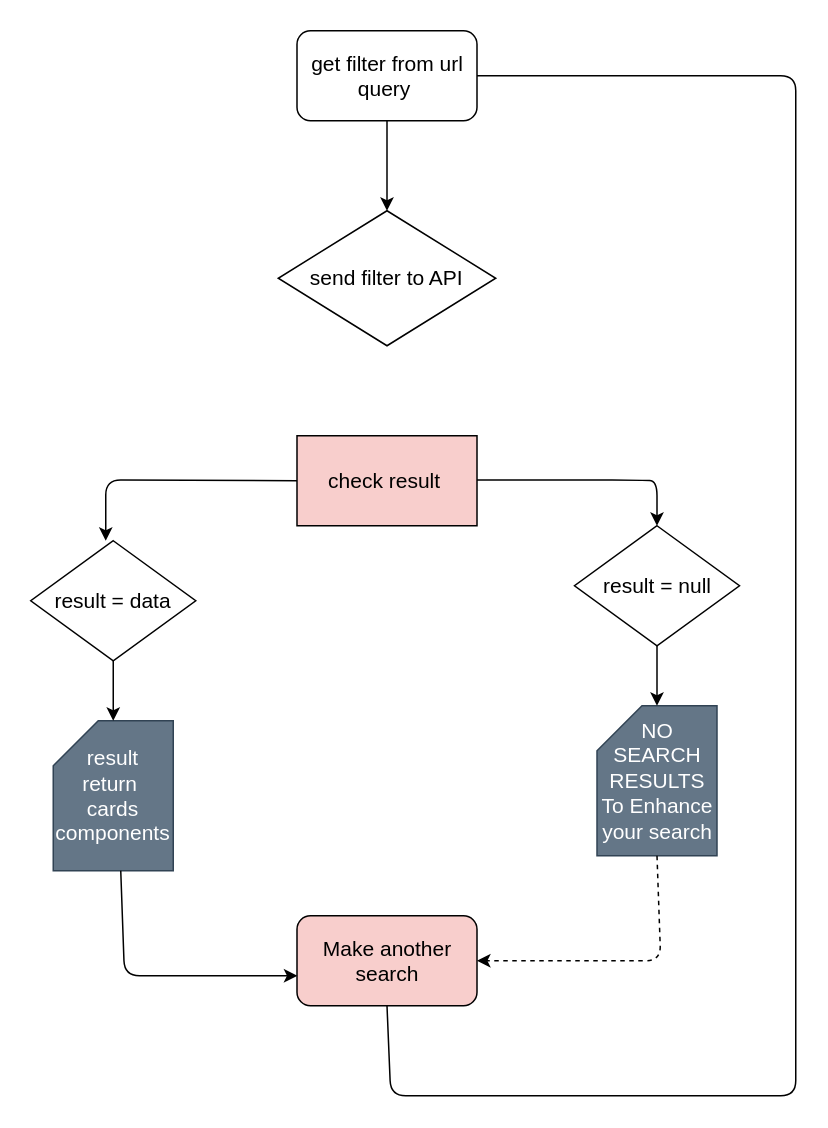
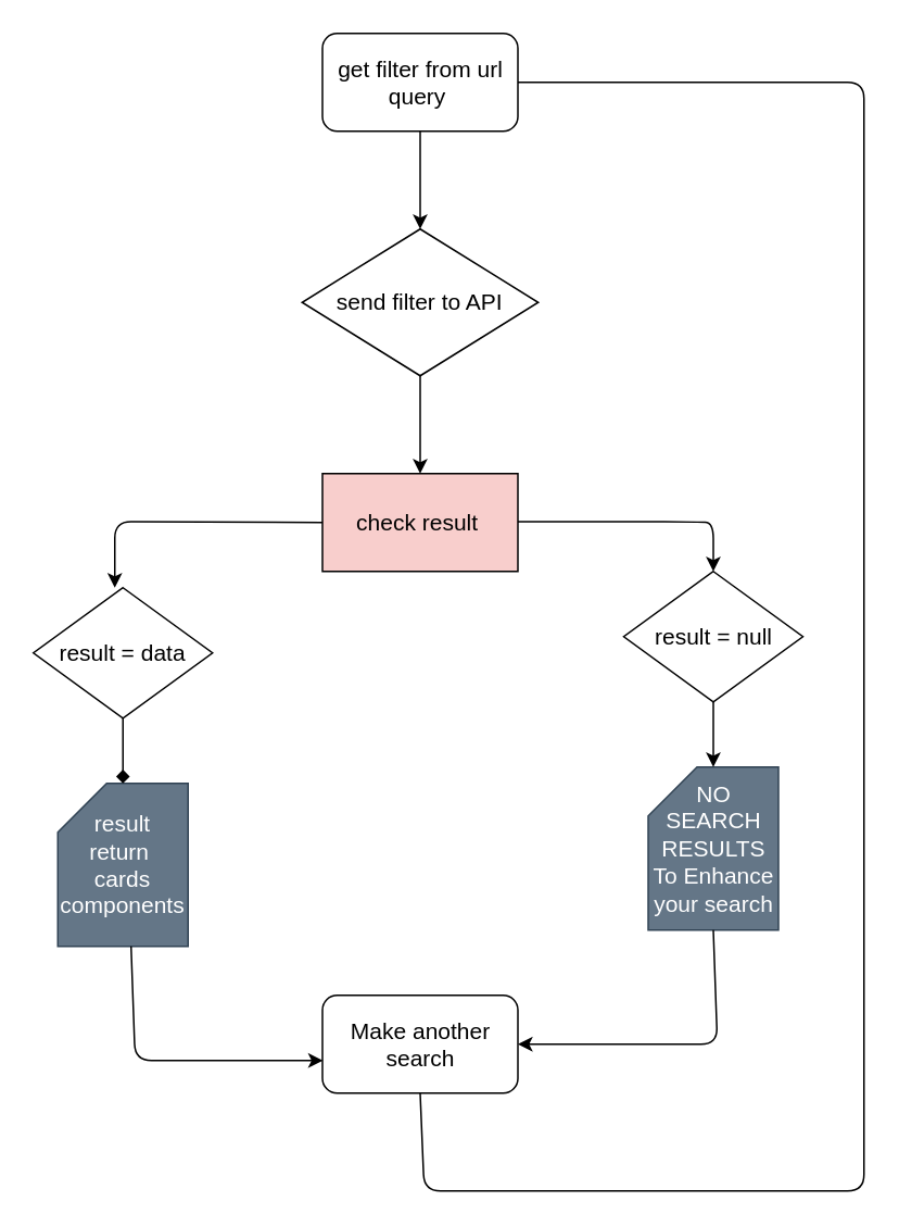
  <mxCell id="0" />
  <mxCell id="1" parent="0" />
  <mxCell id="2" value="&lt;div style=&quot;&quot;&gt;&lt;span style=&quot;font-size: 14px; background-color: initial;&quot;&gt;get filter from url query&amp;nbsp;&lt;/span&gt;&lt;/div&gt;" style="rounded=1;whiteSpace=wrap;html=1;align=center;shadow=0;" parent="1" vertex="1"><mxGeometry x="197.5" y="20" width="120" height="60" as="geometry" /></mxCell>
  <mxCell id="3" value="&lt;font style=&quot;font-size: 14px;&quot;&gt;send filter to API&lt;/font&gt;" style="rhombus;whiteSpace=wrap;html=1;shadow=0;" vertex="1" parent="1"><mxGeometry x="185" y="140" width="145" height="90" as="geometry" /></mxCell>
  <mxCell id="4" value="" style="endArrow=classic;html=1;fontSize=14;shadow=0;" edge="1" parent="1" target="3"><mxGeometry width="50" height="50" relative="1" as="geometry"><mxPoint x="257.5" y="80" as="sourcePoint" /><mxPoint x="307.5" y="30" as="targetPoint" /></mxGeometry></mxCell>
  <mxCell id="5" value="check result&amp;nbsp;" style="rounded=0;whiteSpace=wrap;html=1;fontSize=14;shadow=0;fillColor=#f8cecc;" vertex="1" parent="1"><mxGeometry x="197.5" y="290" width="120" height="60" as="geometry" /></mxCell>
+ <mxCell id="6" value="" style="endArrow=classic;html=1;fontSize=14;exitX=0.5;exitY=1;exitDx=0;exitDy=0;entryX=0.5;entryY=0;entryDx=0;entryDy=0;shadow=0;" edge="1" parent="1" source="3" target="5"><mxGeometry width="50" height="50" relative="1" as="geometry"><mxPoint x="287.5" y="290" as="sourcePoint" /><mxPoint x="337.5" y="240" as="targetPoint" /></mxGeometry></mxCell>
  <mxCell id="7" value="" style="endArrow=classic;html=1;fontSize=14;shadow=0;" edge="1" parent="1"><mxGeometry width="50" height="50" relative="1" as="geometry"><mxPoint x="317.5" y="319.5" as="sourcePoint" /><mxPoint x="437.5" y="350" as="targetPoint" /><Array as="points"><mxPoint x="417.5" y="319.5" /><mxPoint x="437.5" y="320" /></Array></mxGeometry></mxCell>
  <mxCell id="8" value="result = null" style="rhombus;whiteSpace=wrap;html=1;fontSize=14;perimeterSpacing=0;shadow=0;" vertex="1" parent="1"><mxGeometry x="382.5" y="350" width="110" height="80" as="geometry" /></mxCell>
  <mxCell id="9" value="NO SEARCH RESULTS&lt;br&gt;To Enhance your search" style="shape=card;whiteSpace=wrap;html=1;fontSize=14;fillColor=#647687;fontColor=#ffffff;strokeColor=#314354;shadow=0;" vertex="1" parent="1"><mxGeometry x="397.5" y="470" width="80" height="100" as="geometry" /></mxCell>
  <mxCell id="10" value="" style="endArrow=classic;html=1;fontSize=14;exitX=0.5;exitY=1;exitDx=0;exitDy=0;entryX=0.5;entryY=0;entryDx=0;entryDy=0;entryPerimeter=0;shadow=0;" edge="1" parent="1" source="8" target="9"><mxGeometry width="50" height="50" relative="1" as="geometry"><mxPoint x="287.5" y="360" as="sourcePoint" /><mxPoint x="337.5" y="310" as="targetPoint" /></mxGeometry></mxCell>
  <mxCell id="11" value="" style="endArrow=classic;html=1;fontSize=14;exitX=0;exitY=0.5;exitDx=0;exitDy=0;shadow=0;" edge="1" parent="1" source="5"><mxGeometry width="50" height="50" relative="1" as="geometry"><mxPoint x="-30" y="319.5" as="sourcePoint" /><mxPoint x="70" y="360" as="targetPoint" /><Array as="points"><mxPoint x="70" y="319.5" /><mxPoint x="70" y="340" /></Array></mxGeometry></mxCell>
  <mxCell id="12" value="result = data" style="rhombus;whiteSpace=wrap;html=1;fontSize=14;perimeterSpacing=0;shadow=0;" vertex="1" parent="1"><mxGeometry x="20" y="360" width="110" height="80" as="geometry" /></mxCell>
  <mxCell id="13" value="result return&amp;nbsp;&lt;br&gt;cards components" style="shape=card;whiteSpace=wrap;html=1;fontSize=14;fillColor=#647687;fontColor=#ffffff;strokeColor=#314354;shadow=0;" vertex="1" parent="1"><mxGeometry x="35" y="480" width="80" height="100" as="geometry" /></mxCell>
- <mxCell id="14" value="" style="endArrow=classic;html=1;fontSize=14;exitX=0.5;exitY=1;exitDx=0;exitDy=0;entryX=0.5;entryY=0;entryDx=0;entryDy=0;entryPerimeter=0;shadow=0;" edge="1" parent="1" source="12" target="13"><mxGeometry width="50" height="50" relative="1" as="geometry"><mxPoint x="-75" y="370" as="sourcePoint" /><mxPoint x="-25" y="320" as="targetPoint" /></mxGeometry></mxCell>
- <mxCell id="15" value="" style="endArrow=classic;html=1;fontSize=14;exitX=0.5;exitY=1;exitDx=0;exitDy=0;exitPerimeter=0;entryX=1;entryY=0.5;entryDx=0;entryDy=0;shadow=0;dashed=1;" edge="1" parent="1" source="9" target="16"><mxGeometry width="50" height="50" relative="1" as="geometry"><mxPoint x="390" y="680" as="sourcePoint" /><mxPoint x="438" y="630" as="targetPoint" /><Array as="points"><mxPoint x="440" y="640" /></Array></mxGeometry></mxCell>
- <mxCell id="16" value="Make another search" style="rounded=1;whiteSpace=wrap;html=1;fontSize=14;shadow=0;fillColor=#f8cecc;" vertex="1" parent="1"><mxGeometry x="197.5" y="610" width="120" height="60" as="geometry" /></mxCell>
+ <mxCell id="14" value="" style="endArrow=diamond;html=1;fontSize=14;exitX=0.5;exitY=1;exitDx=0;exitDy=0;entryX=0.5;entryY=0;entryDx=0;entryDy=0;entryPerimeter=0;shadow=0;" edge="1" parent="1" source="12" target="13"><mxGeometry width="50" height="50" relative="1" as="geometry"><mxPoint x="-75" y="370" as="sourcePoint" /><mxPoint x="-25" y="320" as="targetPoint" /></mxGeometry></mxCell>
+ <mxCell id="15" value="" style="endArrow=classic;html=1;fontSize=14;exitX=0.5;exitY=1;exitDx=0;exitDy=0;exitPerimeter=0;entryX=1;entryY=0.5;entryDx=0;entryDy=0;shadow=0;" edge="1" parent="1" source="9" target="16"><mxGeometry width="50" height="50" relative="1" as="geometry"><mxPoint x="390" y="680" as="sourcePoint" /><mxPoint x="438" y="630" as="targetPoint" /><Array as="points"><mxPoint x="440" y="640" /></Array></mxGeometry></mxCell>
+ <mxCell id="16" value="Make another search" style="rounded=1;whiteSpace=wrap;html=1;fontSize=14;shadow=0;" vertex="1" parent="1"><mxGeometry x="197.5" y="610" width="120" height="60" as="geometry" /></mxCell>
  <mxCell id="17" value="" style="endArrow=none;html=1;fontSize=14;entryX=1;entryY=0.5;entryDx=0;entryDy=0;exitX=0.5;exitY=1;exitDx=0;exitDy=0;shadow=0;" edge="1" parent="1" source="16" target="2"><mxGeometry width="50" height="50" relative="1" as="geometry"><mxPoint x="497.5" y="660" as="sourcePoint" /><mxPoint x="560" y="660" as="targetPoint" /><Array as="points"><mxPoint x="260" y="730" /><mxPoint x="530" y="730" /><mxPoint x="530" y="50" /></Array></mxGeometry></mxCell>
  <mxCell id="18" value="" style="endArrow=classic;html=1;fontSize=14;exitX=0.5;exitY=1;exitDx=0;exitDy=0;exitPerimeter=0;entryX=0.002;entryY=0.667;entryDx=0;entryDy=0;entryPerimeter=0;shadow=0;" edge="1" parent="1" target="16"><mxGeometry width="50" height="50" relative="1" as="geometry"><mxPoint x="80" y="580" as="sourcePoint" /><mxPoint x="-40" y="650" as="targetPoint" /><Array as="points"><mxPoint x="82.5" y="650" /></Array></mxGeometry></mxCell>
